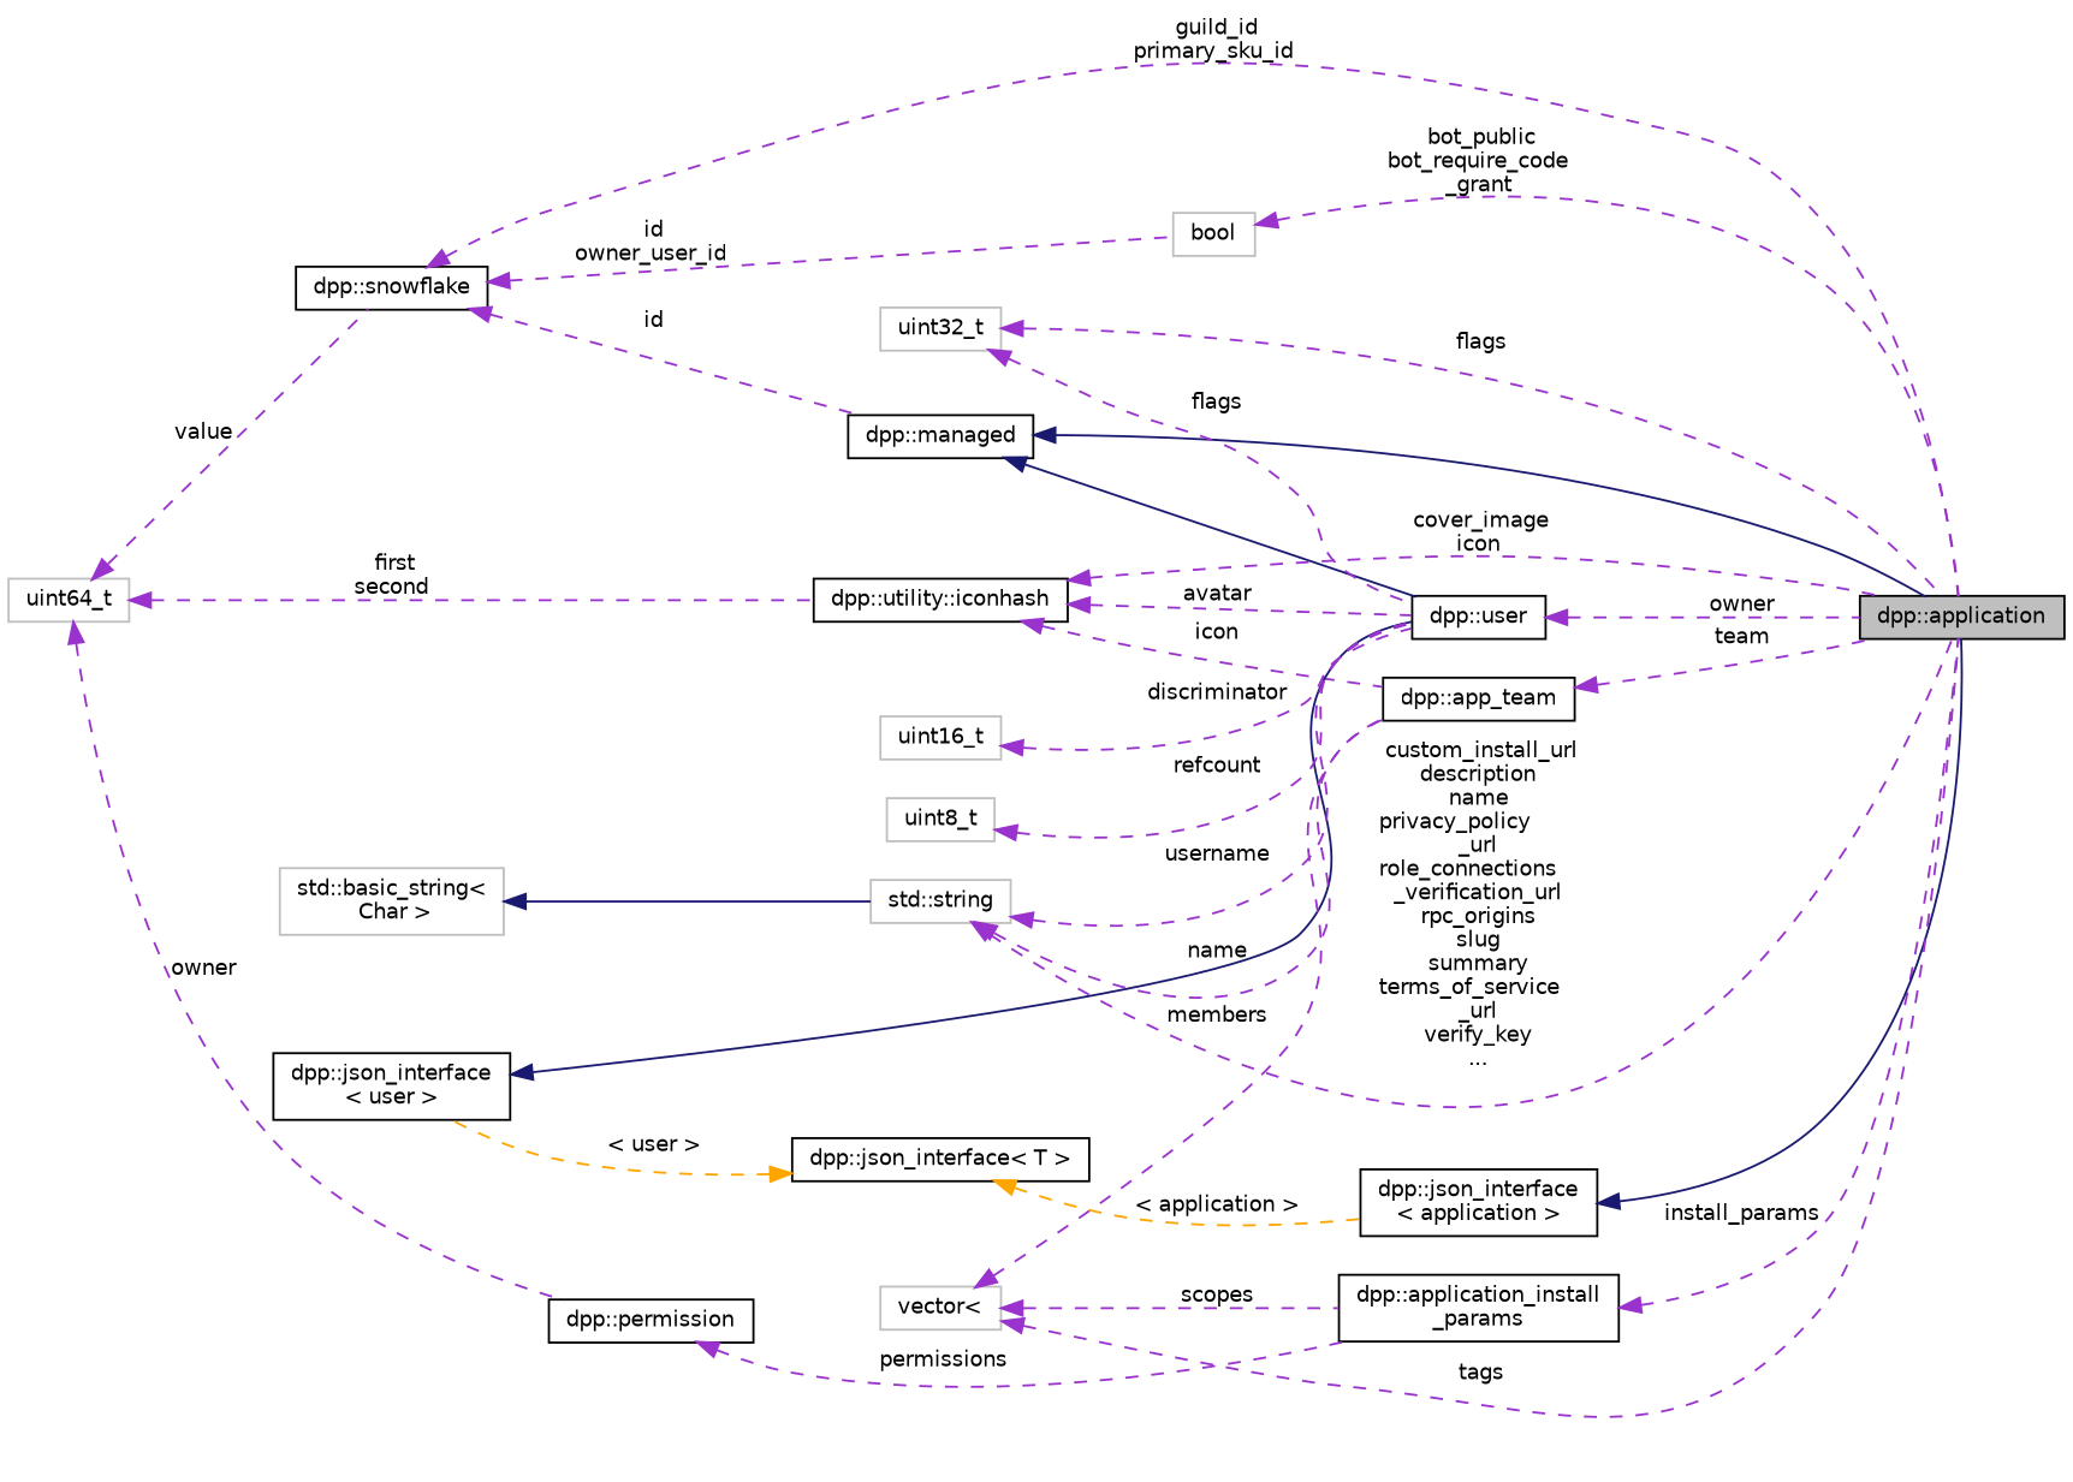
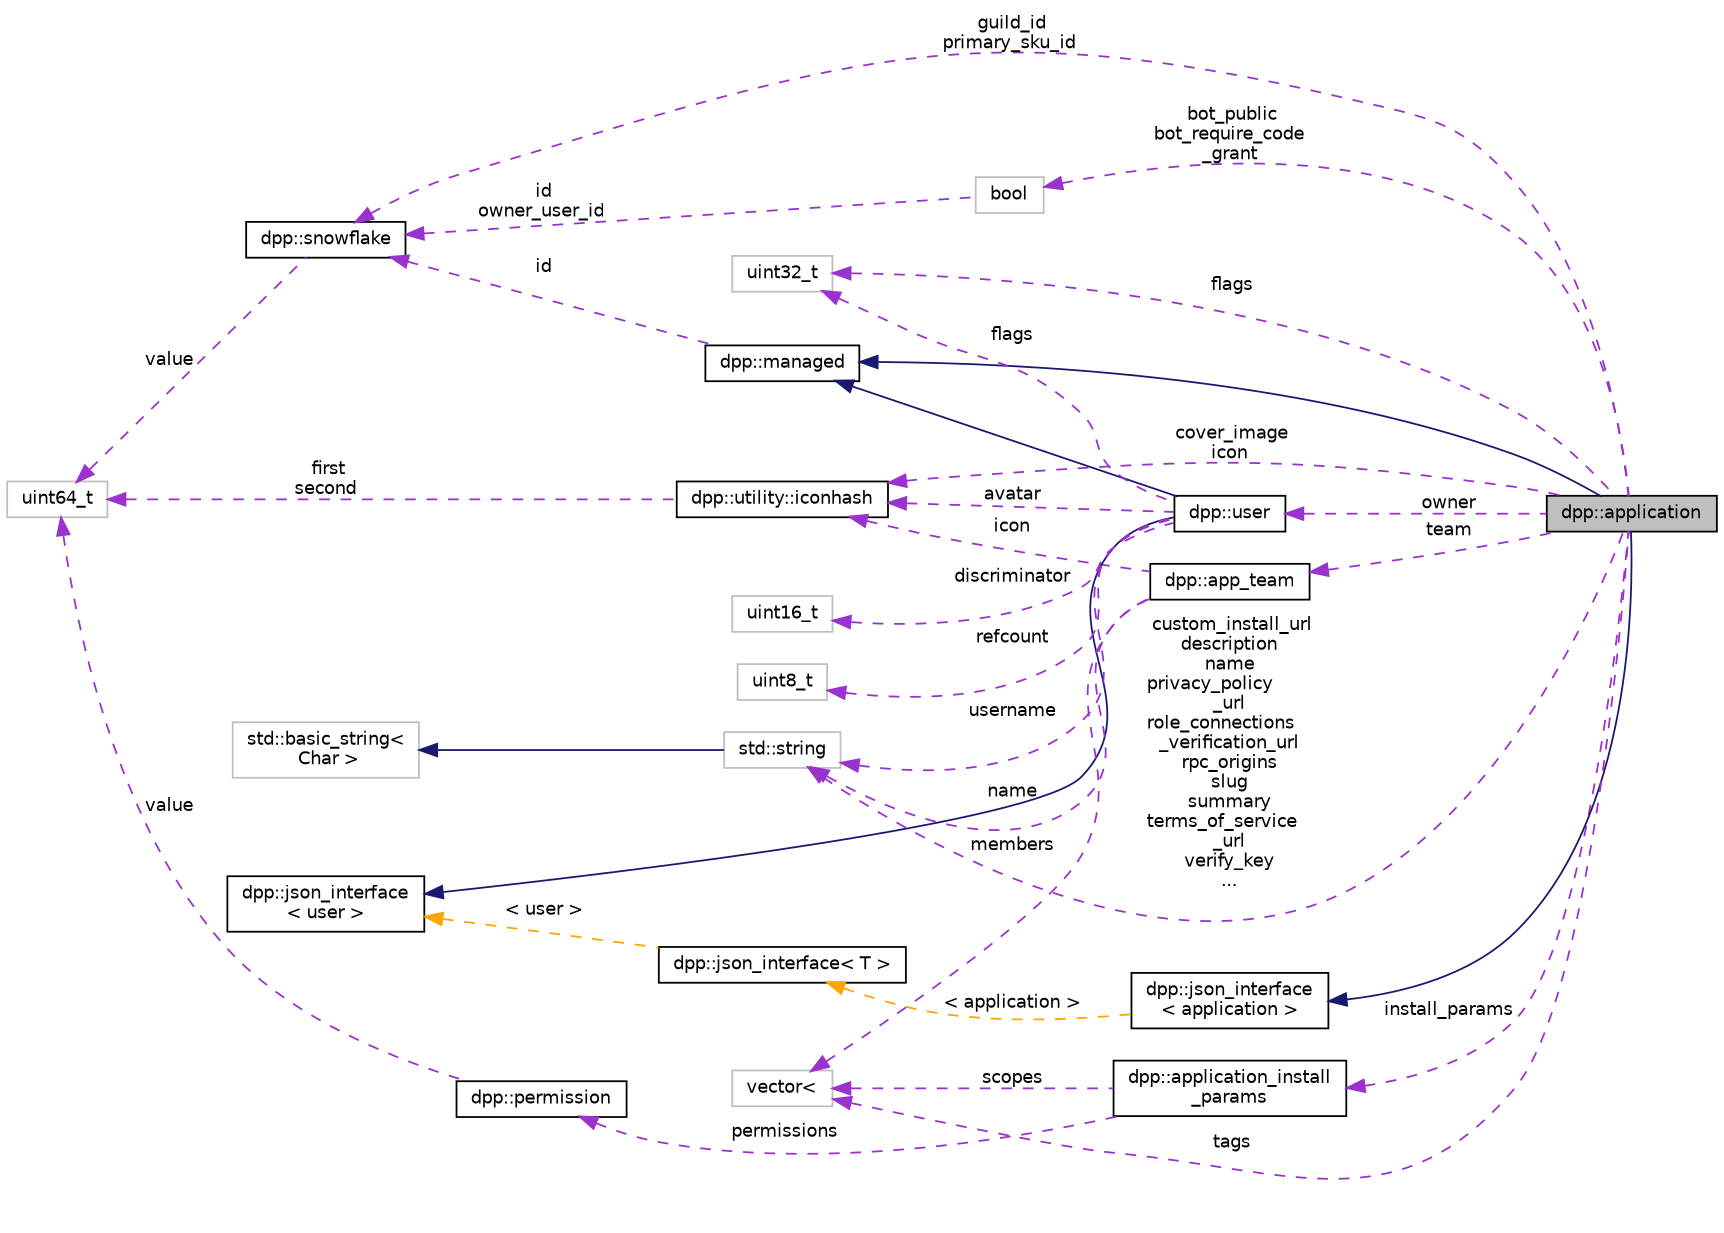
  digraph {
    rankdir=LR
    node [color=black fontname=Helvetica fontsize=10 shape=record]
    edge [color=darkorchid3 dir=back fontname=Helvetica fontsize=10 labelfontname=Helvetica labelfontsize=10 style=dashed]
    n1 [fillcolor=grey75 fontcolor=black height=0.2 label="dpp::application" style=filled width=0.4]
    n2 [height=0.2 label="dpp::managed" width=0.4]
    n3 [height=0.2 label="dpp::user" width=0.4]
    n4 [height=0.2 label="dpp::snowflake" width=0.4]
    n5 [color=grey75 height=0.2 label=bool width=0.4]
    n6 [height=0.2 label="dpp::app_team" width=0.4]
    n7 [color=grey75 height=0.2 label=uint64_t width=0.4]
    n8 [height=0.2 label="dpp::utility::iconhash" width=0.4]
    n9 [height=0.2 label="dpp::permission" width=0.4]
    n10 [height=0.2 label="dpp::application_install\l_params" width=0.4]
    n11 [height=0.2 label="dpp::json_interface\l\< application \>" width=0.4]
    n12 [height=0.2 label="dpp::json_interface\< T \>" width=0.4]
    n13 [height=0.2 label="dpp::json_interface\l\< user \>" width=0.4]
    n14 [color=grey75 height=0.2 label="std::string" width=0.4]
    n15 [color=grey75 height=0.2 label="std::basic_string\<\l Char \>" width=0.4]
    n16 [color=grey75 height=0.2 label=uint32_t width=0.4]
    n17 [color=grey75 height=0.2 label=uint16_t width=0.4]
    n18 [color=grey75 height=0.2 label=uint8_t width=0.4]
    n19 [color=grey75 height=0.2 label="vector\<" width=0.4]
    n2 -> n1 [color=midnightblue style=solid]
    n2 -> n3 [color=midnightblue style=solid]
    n3 -> n1 [label=" owner"]
    n4 -> n1 [label=" guild_id\nprimary_sku_id"]
    n4 -> n2 [label=" id"]
    n4 -> n5 [label=" id\nowner_user_id"]
    n5 -> n1 [label=" bot_public\nbot_require_code\l_grant"]
    n6 -> n1 [label=" team"]
    n7 -> n4 [label=" value"]
    n7 -> n8 [label=" first\nsecond"]
-   n7 -> n9 [label=" owner"]
+   n7 -> n9 [label=" value"]
    n8 -> n1 [label=" cover_image\nicon"]
    n8 -> n3 [label=" avatar"]
    n8 -> n6 [label=" icon"]
    n9 -> n10 [label=" permissions"]
    n10 -> n1 [label=" install_params"]
    n11 -> n1 [color=midnightblue style=solid]
    n12 -> n11 [color=orange label=" \< application \>"]
-   n12 -> n13 [color=orange label=" \< user \>"]
+   n13 -> n12 [color=orange label=" \< user \>"]
    n13 -> n3 [color=midnightblue style=solid]
    n14 -> n1 [label=" custom_install_url\ndescription\nname\nprivacy_policy\l_url\nrole_connections\l_verification_url\nrpc_origins\nslug\nsummary\nterms_of_service\l_url\nverify_key\n..."]
    n14 -> n3 [label=" username"]
    n14 -> n6 [label=" name"]
    n15 -> n14 [color=midnightblue style=solid]
    n16 -> n1 [label=" flags"]
    n16 -> n3 [label=" flags"]
    n17 -> n3 [label=" discriminator"]
    n18 -> n3 [label=" refcount"]
    n19 -> n1 [label=" tags"]
    n19 -> n6 [label=" members"]
    n19 -> n10 [label=" scopes"]
  }
